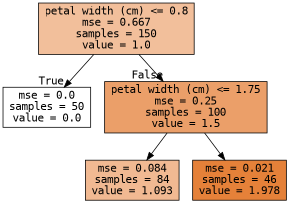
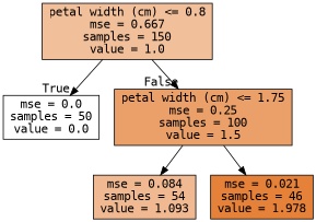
  digraph {
    fontname="DejaVu Sans Mono"
    node [color=black shape=box style=filled fontname="DejaVu Sans Mono"]
    edge [fontname="DejaVu Sans Mono"]
    n1 [fillcolor="#f2bf9b" label="petal width (cm) <= 0.8\nmse = 0.667\nsamples = 150\nvalue = 1.0"]
    n2 [fillcolor="#ffffff" label="mse = 0.0\nsamples = 50\nvalue = 0.0"]
    n3 [fillcolor="#eb9f69" label="petal width (cm) <= 1.75\nmse = 0.25\nsamples = 100\nvalue = 1.5"]
-   n4 [fillcolor="#f1b992" label="mse = 0.084\nsamples = 84\nvalue = 1.093"]
+   n4 [fillcolor="#f1b992" label="mse = 0.084\nsamples = 54\nvalue = 1.093"]
    n5 [fillcolor="#e58139" label="mse = 0.021\nsamples = 46\nvalue = 1.978"]
    n1 -> n2 [headlabel=True labelangle=45 labeldistance=2.5]
    n1 -> n3 [headlabel=False labelangle=-45 labeldistance=2.5]
    n3 -> n4
    n3 -> n5
  }
